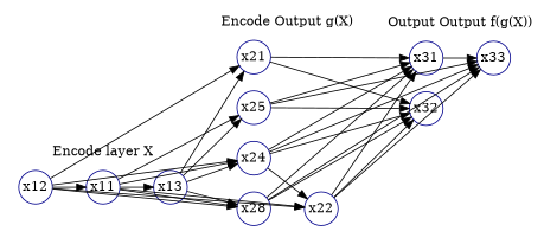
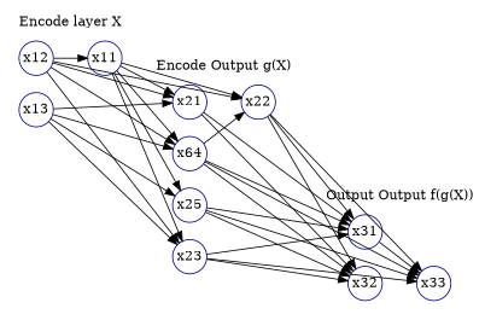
  digraph {
    rankdir=LR
    splines=line
    node [color=blue4 fixedsize=true shape=circle style=solid]
    x11
    x12
    x13
    x21
    x22
-   x23 [label=x28]
-   x24
+   x23
+   x24 [label=x64]
    x25
    x31
    x32
    x33
    subgraph cluster_1 {
      color=white
      label="Encode layer X"
      x11
      x12
      x13
    }
    subgraph cluster_2 {
      color=white
      label="Encode Output g(X)"
      x21
      x22
      x23
      x24
      x25
    }
    subgraph cluster_3 {
      color=white
      label="Output Output f(g(X))"
      x31
      x32
      x33
    }
-   x11 -> x13
+   x11 -> x21
    x11 -> x22
    x11 -> x23
    x11 -> x24
    x11 -> x25
    x12 -> x11
    x12 -> x21
    x12 -> x22
    x12 -> x23
    x12 -> x24
    x13 -> x21
    x13 -> x23
    x13 -> x24
    x13 -> x25
    x21 -> x31
    x21 -> x32
    x22 -> x31
    x22 -> x32
    x22 -> x33
    x23 -> x31
    x23 -> x32
    x23 -> x33
    x24 -> x22
    x24 -> x31
    x24 -> x32
    x24 -> x33
    x25 -> x31
    x25 -> x32
    x25 -> x33
    x31 -> x33
  }
